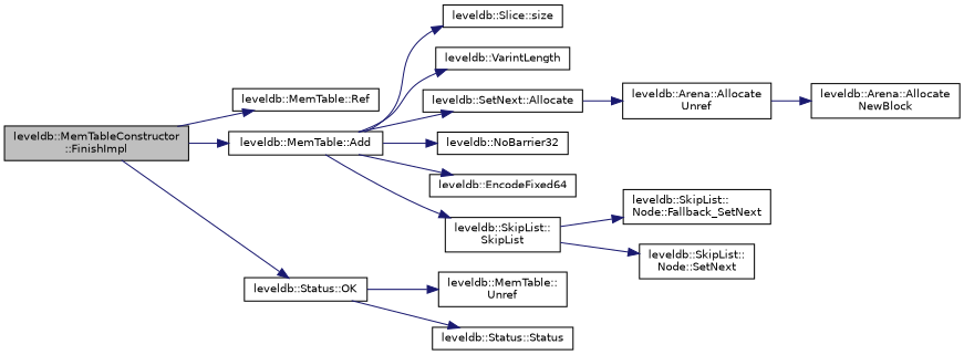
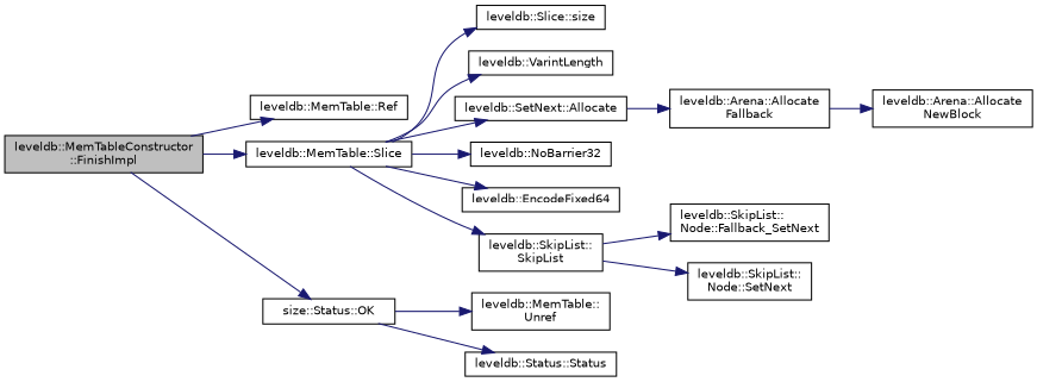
  digraph {
    rankdir=LR
    node [color=black fillcolor=white fontname=Helvetica fontsize=10 shape=record style=filled]
    edge [color=midnightblue fontname=Helvetica fontsize=10 labelfontname=Helvetica labelfontsize=10 style=solid]
    n1 [fillcolor=grey75 fontcolor=black height=0.2 label="leveldb::MemTableConstructor\l::FinishImpl" width=0.4]
    n2 [height=0.2 label="leveldb::MemTable::Ref" width=0.4]
-   n3 [height=0.2 label="leveldb::MemTable::Add" width=0.4]
-   n4 [height=0.2 label="leveldb::Status::OK" width=0.4]
+   n3 [height=0.2 label="leveldb::MemTable::Slice" width=0.4]
+   n4 [height=0.2 label="size::Status::OK" width=0.4]
    n5 [height=0.2 label="leveldb::MemTable::\lUnref" width=0.4]
    n6 [height=0.2 label="leveldb::Slice::size" width=0.4]
    n7 [height=0.2 label="leveldb::VarintLength" width=0.4]
    n8 [height=0.2 label="leveldb::SetNext::Allocate" width=0.4]
    n9 [height=0.2 label="leveldb::NoBarrier32" width=0.4]
    n10 [height=0.2 label="leveldb::EncodeFixed64" width=0.4]
    n11 [height=0.2 label="leveldb::SkipList::\lSkipList" width=0.4]
    n12 [height=0.2 label="leveldb::Status::Status" width=0.4]
-   n13 [height=0.2 label="leveldb::Arena::Allocate\lUnref" width=0.4]
+   n13 [height=0.2 label="leveldb::Arena::Allocate\lFallback" width=0.4]
    n14 [height=0.2 label="leveldb::SkipList::\lNode::Fallback_SetNext" width=0.4]
    n15 [height=0.2 label="leveldb::SkipList::\lNode::SetNext" width=0.4]
    n16 [height=0.2 label="leveldb::Arena::Allocate\lNewBlock" width=0.4]
    n1 -> n2
    n1 -> n3
    n1 -> n4
    n3 -> n6
    n3 -> n7
    n3 -> n8
    n3 -> n9
    n3 -> n10
    n3 -> n11
    n4 -> n5
    n4 -> n12
    n8 -> n13
    n11 -> n14
    n11 -> n15
    n13 -> n16
  }
